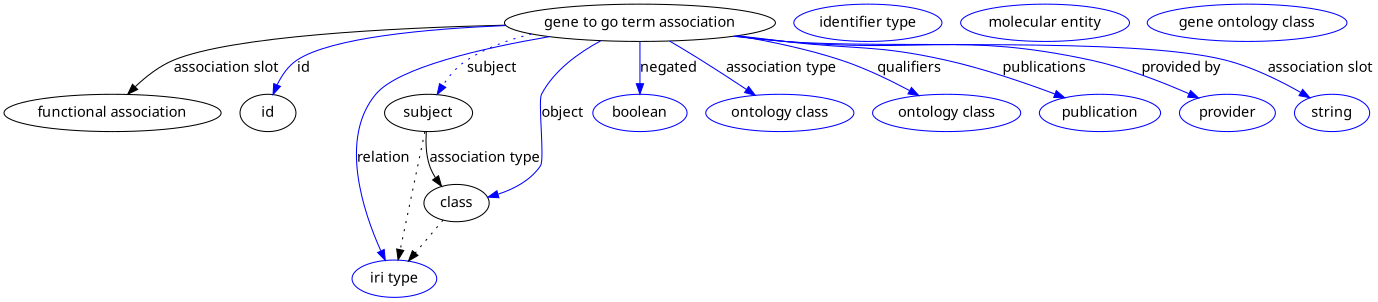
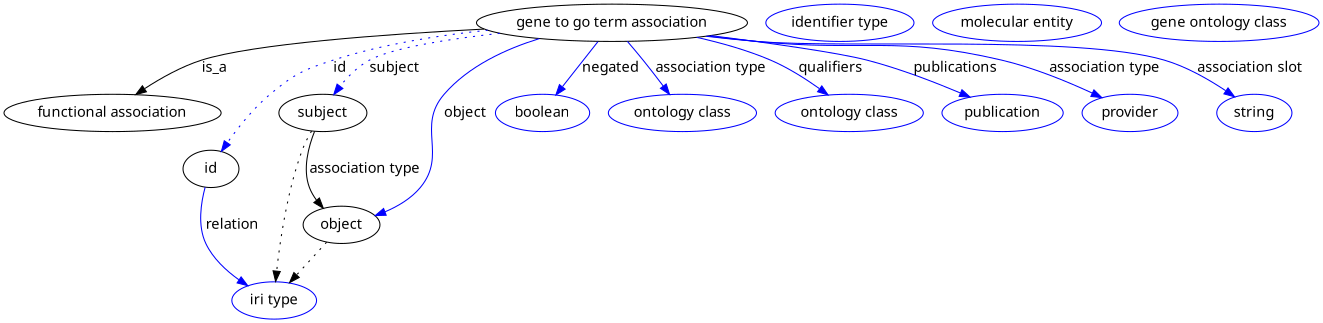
  digraph {
    fontname="Noto Sans"
    node [fontname="Noto Sans" color=blue]
    edge [fontname="Noto Sans" color=blue style=solid]
    n1 [height=0.5 label="gene to go term association" width=2.9685 color=""]
    "functional association" [height=0.5 width=2.4296 color=""]
    id [height=0.5 width=0.75 color=""]
    subject [height=0.5 width=0.97656 color=""]
    n5 [height=0.5 label="iri type" width=0.9834]
-   object [height=0.5 width=0.88096 label=class color=""]
+   object [height=0.5 width=0.88096 color=""]
    n7 [height=0.5 label=boolean width=1.0584]
    n8 [height=0.5 label="ontology class" width=1.6931]
    n9 [height=0.5 label="ontology class" width=1.6931]
    n10 [height=0.5 label=publication width=1.3859]
    n11 [height=0.5 label=provider width=1.1129]
    n12 [height=0.5 label=string width=0.8403]
    n13 [height=0.5 label="identifier type" width=1.652]
    n14 [height=0.5 label="molecular entity" width=1.8837]
    n15 [height=0.5 label="gene ontology class" width=2.2183]
-   n1 -> "functional association" [label="association slot" color="" style=""]
-   n1 -> id [label=id]
+   n1 -> "functional association" [label=is_a color="" style=""]
+   n1 -> id [label=id style=dotted]
    n1 -> subject [label=subject style=dotted]
-   n1 -> n5 [label=relation]
+   id -> n5 [label=relation]
    n1 -> object [label=object]
    n1 -> n7 [label=negated]
    n1 -> n8 [label="association type"]
    n1 -> n9 [label=qualifiers]
    n1 -> n10 [label=publications]
-   n1 -> n11 [label="provided by"]
+   n1 -> n11 [label="association type"]
    n1 -> n12 [label="association slot"]
    subject -> n5 [style=dotted color=""]
    subject -> object [label="association type" color="" style=""]
    object -> n5 [style=dotted color=""]
  }
